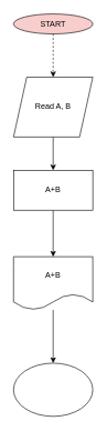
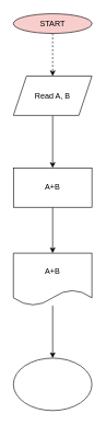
  <mxCell id="0" />
  <mxCell id="1" parent="0" />
  <mxCell id="2" value="" style="edgeStyle=orthogonalEdgeStyle;rounded=0;orthogonalLoop=1;jettySize=auto;html=1;dashed=1;" edge="1" parent="1" source="3" target="5"><mxGeometry relative="1" as="geometry" /></mxCell>
  <mxCell id="3" value="START" style="ellipse;whiteSpace=wrap;html=1;fillColor=#f8cecc;" vertex="1" parent="1"><mxGeometry x="20" y="20" width="120" height="30" as="geometry" /></mxCell>
  <mxCell id="4" value="" style="edgeStyle=orthogonalEdgeStyle;rounded=0;orthogonalLoop=1;jettySize=auto;html=1;" edge="1" parent="1" source="5" target="7"><mxGeometry relative="1" as="geometry" /></mxCell>
- <mxCell id="5" value="Read A, B" style="shape=parallelogram;perimeter=parallelogramPerimeter;whiteSpace=wrap;html=1;fixedSize=1;" vertex="1" parent="1"><mxGeometry x="20" y="115" width="120" height="90" as="geometry" /></mxCell>
+ <mxCell id="5" value="Read A, B" style="shape=parallelogram;perimeter=parallelogramPerimeter;whiteSpace=wrap;html=1;fixedSize=1;" vertex="1" parent="1"><mxGeometry x="20" y="115" width="120" height="60" as="geometry" /></mxCell>
  <mxCell id="6" value="" style="edgeStyle=orthogonalEdgeStyle;rounded=0;orthogonalLoop=1;jettySize=auto;html=1;" edge="1" parent="1" source="7" target="9"><mxGeometry relative="1" as="geometry" /></mxCell>
  <mxCell id="7" value="A+B" style="whiteSpace=wrap;html=1;" vertex="1" parent="1"><mxGeometry x="20" y="255" width="120" height="60" as="geometry" /></mxCell>
  <mxCell id="8" value="" style="edgeStyle=orthogonalEdgeStyle;rounded=0;orthogonalLoop=1;jettySize=auto;html=1;" edge="1" parent="1" source="9" target="10"><mxGeometry relative="1" as="geometry" /></mxCell>
  <mxCell id="9" value="A+B" style="shape=document;whiteSpace=wrap;html=1;boundedLbl=1;" vertex="1" parent="1"><mxGeometry x="20" y="385" width="120" height="80" as="geometry" /></mxCell>
  <mxCell id="10" value="" style="ellipse;whiteSpace=wrap;html=1;" vertex="1" parent="1"><mxGeometry x="20" y="545" width="120" height="80" as="geometry" /></mxCell>
